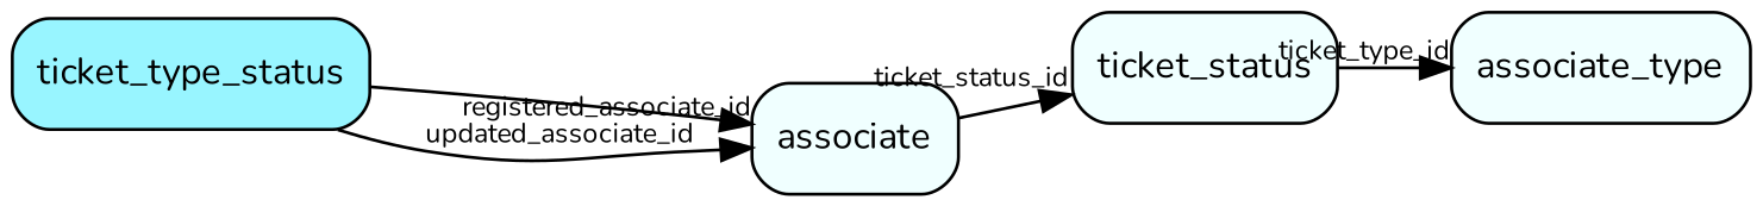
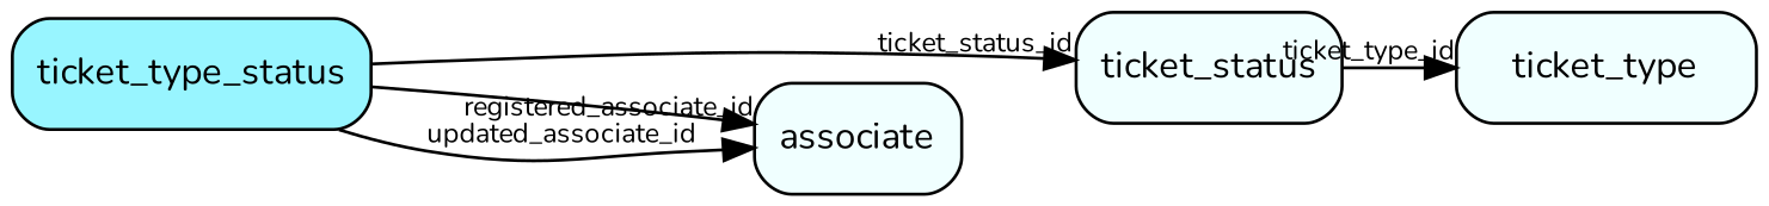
  digraph {
    fontname=Nunito
    rankdir=LR
    node [fillcolor=azure1 fontname=Nunito fontsize=12 shape=box style="rounded, filled"]
    edge [fontname=Nunito fontsize=9]
    ticket_type_status [fillcolor=cadetblue1]
    ticket_status
    associate
-   ticket_type [label=associate_type]
-   associate -> ticket_status [headlabel=ticket_status_id]
+   ticket_type
+   ticket_type_status -> ticket_status [headlabel=ticket_status_id]
    ticket_type_status -> associate [headlabel=registered_associate_id]
    ticket_type_status -> associate [label=updated_associate_id]
    ticket_status -> ticket_type [headlabel=ticket_type_id]
  }
